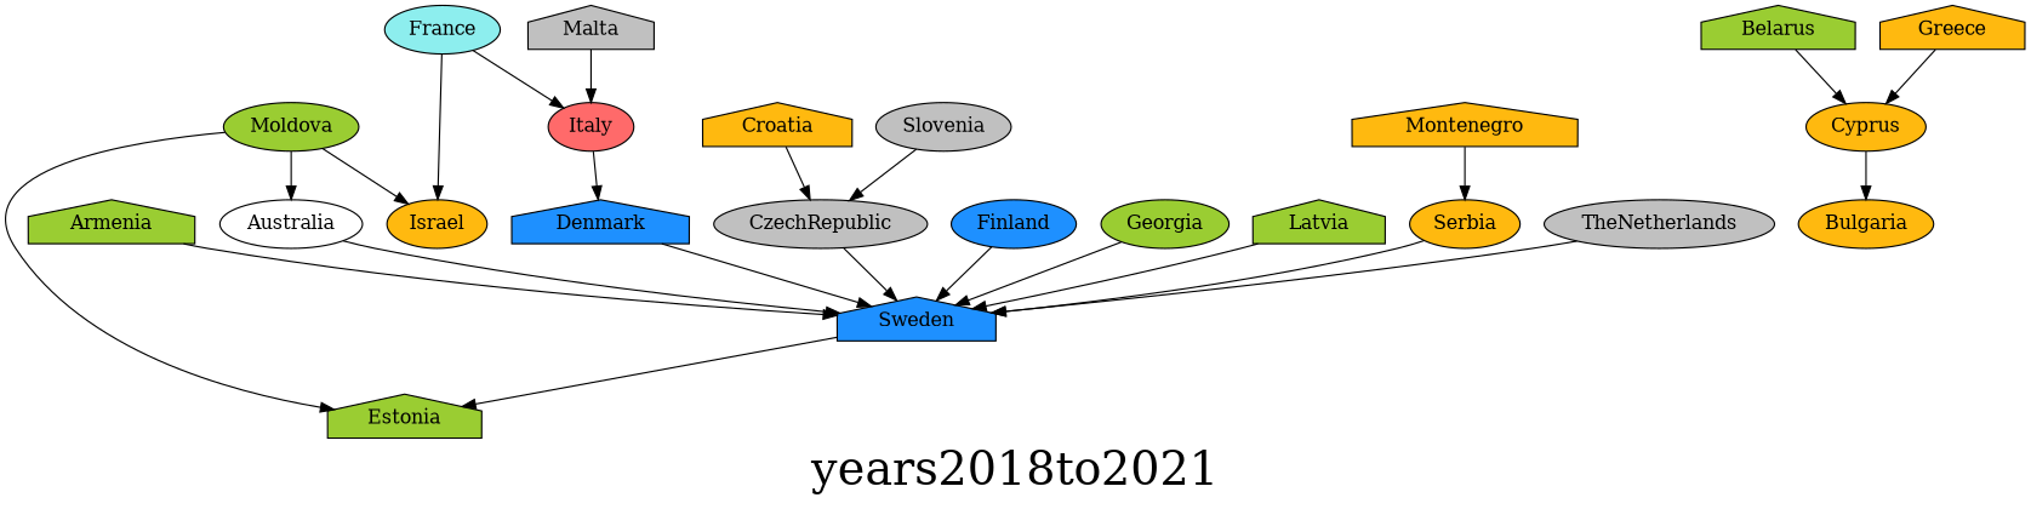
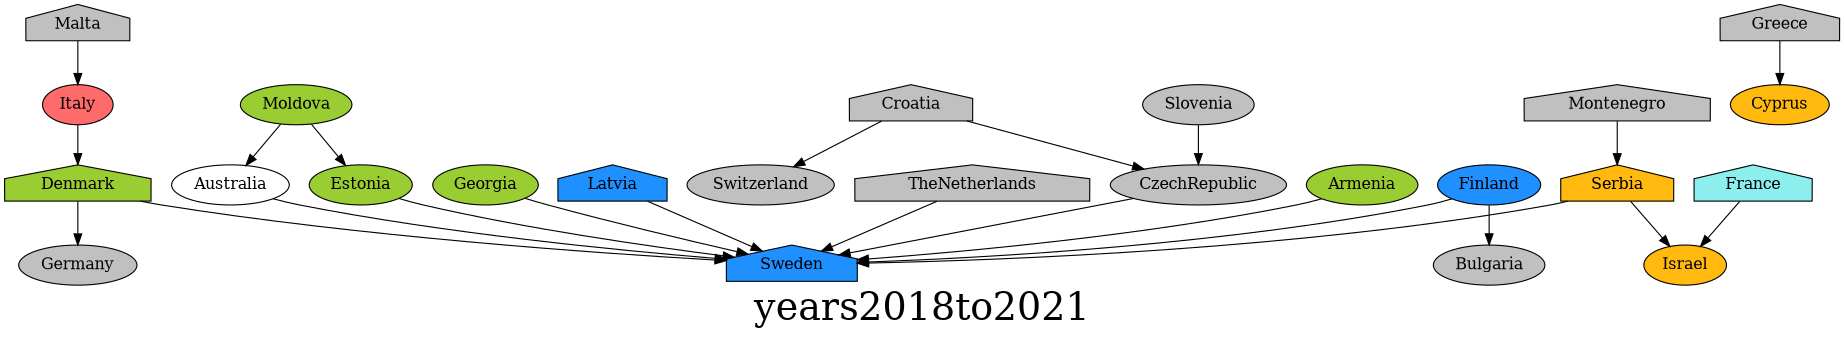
  digraph {
    fontsize=34
    label=years2018to2021
    node [fillcolor=darkgoldenrod1 shape=ellipse style=filled]
-   Armenia [fillcolor=olivedrab3 shape=house]
+   Armenia [fillcolor=olivedrab3]
    Sweden [fillcolor=dodgerblue shape=house]
-   Belarus [fillcolor=olivedrab3 shape=house]
    Cyprus
-   Croatia [shape=house]
+   Croatia [fillcolor=gray shape=house]
    CzechRepublic [fillcolor=gray]
+   Switzerland [fillcolor=gray]
    Slovenia [fillcolor=gray]
-   Denmark [fillcolor=dodgerblue shape=house]
-   Estonia [fillcolor=olivedrab3 shape=house]
+   Denmark [fillcolor=olivedrab3 shape=house]
+   Germany [fillcolor=gray]
+   Estonia [fillcolor=olivedrab3]
    Finland [fillcolor=dodgerblue]
-   Bulgaria
-   France [fillcolor=darkslategray2]
+   Bulgaria [fillcolor=gray]
+   France [fillcolor=darkslategray2 shape=house]
    Israel
    Italy [fillcolor=indianred1]
    Georgia [fillcolor=olivedrab3]
-   Greece [shape=house]
-   Latvia [fillcolor=olivedrab3 shape=house]
+   Greece [fillcolor=gray shape=house]
+   Latvia [fillcolor=dodgerblue shape=house]
    Malta [fillcolor=gray shape=house]
    Moldova [fillcolor=olivedrab3]
    Australia [fillcolor="" style=""]
-   Montenegro [shape=house]
-   Serbia
-   TheNetherlands [fillcolor=gray]
+   Montenegro [fillcolor=gray shape=house]
+   Serbia [shape=house]
+   TheNetherlands [fillcolor=gray shape=house]
    Armenia -> Sweden
-   Belarus -> Cyprus
    Croatia -> CzechRepublic
+   Croatia -> Switzerland
    CzechRepublic -> Sweden
    Slovenia -> CzechRepublic
    Denmark -> Sweden
-   Sweden -> Estonia
+   Denmark -> Germany
+   Estonia -> Sweden
    Finland -> Sweden
-   Cyprus -> Bulgaria
+   Finland -> Bulgaria
    France -> Israel
-   France -> Italy
    Italy -> Denmark
    Georgia -> Sweden
    Greece -> Cyprus
    Latvia -> Sweden
    Malta -> Italy
    Moldova -> Estonia
-   Moldova -> Israel
+   Serbia -> Israel
    Moldova -> Australia
    Australia -> Sweden
    Montenegro -> Serbia
    Serbia -> Sweden
    TheNetherlands -> Sweden
  }
